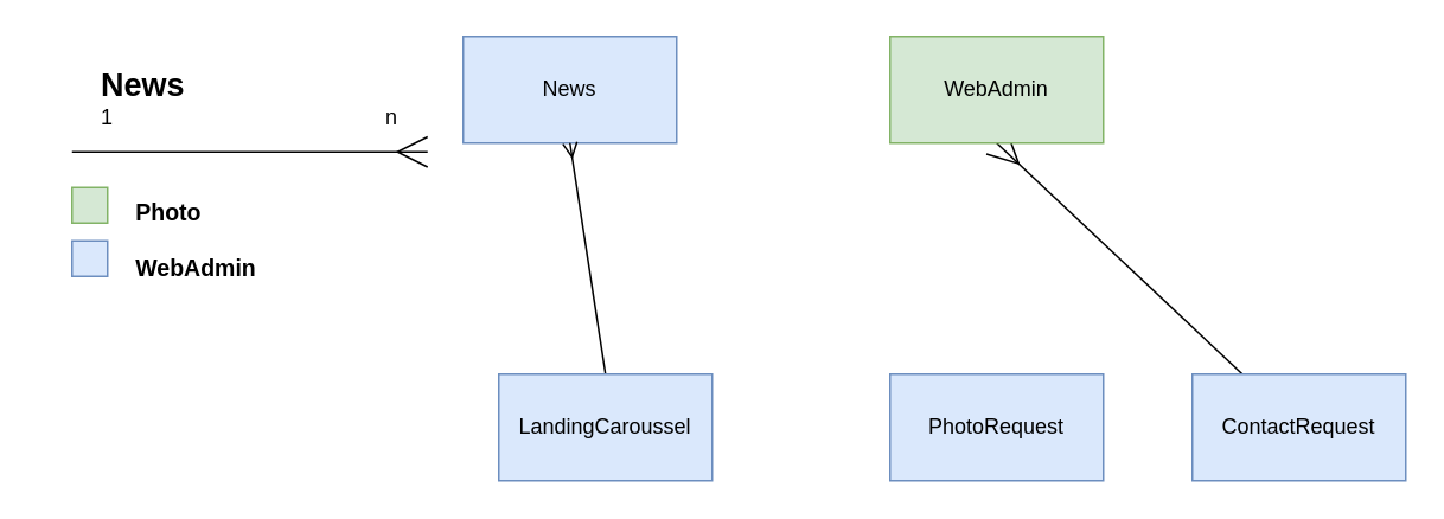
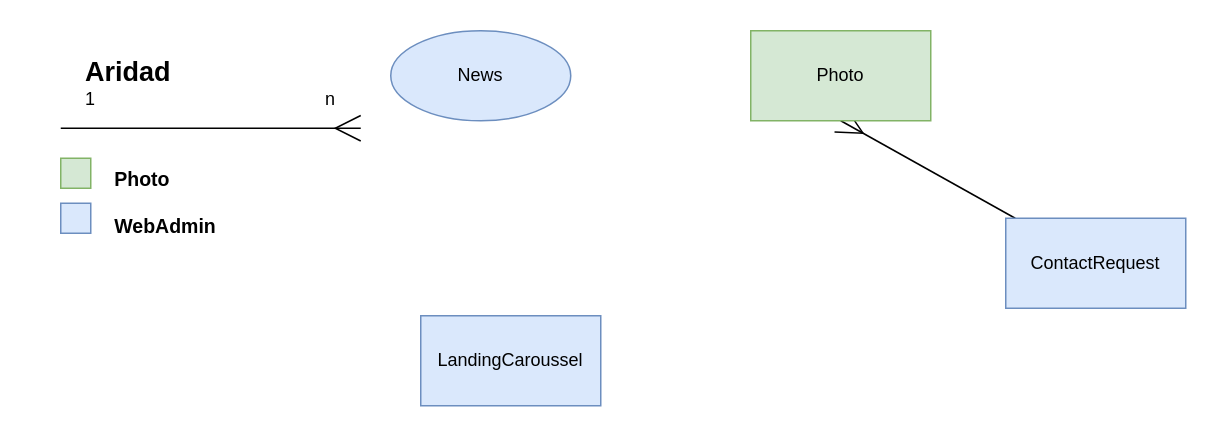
  <mxCell id="0" />
  <mxCell id="1" parent="0" />
  <mxCell id="2" style="rounded=0;orthogonalLoop=1;jettySize=auto;html=1;exitX=0.5;exitY=1;exitDx=0;exitDy=0;startArrow=ERmany;startFill=0;endArrow=none;endFill=0;endSize=15;startSize=15;" edge="1" parent="1" source="3" target="11"><mxGeometry relative="1" as="geometry" /></mxCell>
- <mxCell id="3" value="WebAdmin" style="rounded=0;whiteSpace=wrap;html=1;fillColor=#d5e8d4;strokeColor=#82b366;" vertex="1" parent="1"><mxGeometry x="500" y="20" width="120" height="60" as="geometry" /></mxCell>
- <mxCell id="4" value="&lt;div&gt;News&lt;/div&gt;" style="rounded=0;whiteSpace=wrap;html=1;fillColor=#dae8fc;strokeColor=#6c8ebf;" vertex="1" parent="1"><mxGeometry x="260" y="20" width="120" height="60" as="geometry" /></mxCell>
- <mxCell id="5" value="PhotoRequest" style="rounded=0;whiteSpace=wrap;html=1;fillColor=#dae8fc;strokeColor=#6c8ebf;" vertex="1" parent="1"><mxGeometry x="500" y="210" width="120" height="60" as="geometry" /></mxCell>
+ <mxCell id="3" value="Photo" style="rounded=0;whiteSpace=wrap;html=1;fillColor=#d5e8d4;strokeColor=#82b366;" vertex="1" parent="1"><mxGeometry x="500" y="20" width="120" height="60" as="geometry" /></mxCell>
+ <mxCell id="4" value="&lt;div&gt;News&lt;/div&gt;" style="ellipse;whiteSpace=wrap;html=1;fillColor=#dae8fc;strokeColor=#6c8ebf;" vertex="1" parent="1"><mxGeometry x="260" y="20" width="120" height="60" as="geometry" /></mxCell>
  <mxCell id="6" value="" style="endArrow=ERmany;html=1;endFill=0;endSize=15;startSize=15;" edge="1" parent="1"><mxGeometry width="50" height="50" relative="1" as="geometry"><mxPoint x="40" y="85" as="sourcePoint" /><mxPoint x="240" y="85" as="targetPoint" /></mxGeometry></mxCell>
- <mxCell id="7" value="&lt;div align=&quot;left&quot;&gt;&lt;font size=&quot;1&quot;&gt;&lt;b style=&quot;font-size: 18px&quot;&gt;News&lt;/b&gt;&lt;/font&gt;&lt;/div&gt;&lt;div&gt;1&amp;nbsp;&amp;nbsp;&amp;nbsp;&amp;nbsp;&amp;nbsp;&amp;nbsp;&amp;nbsp;&amp;nbsp;&amp;nbsp;&amp;nbsp;&amp;nbsp;&amp;nbsp;&amp;nbsp;&amp;nbsp;&amp;nbsp;&amp;nbsp;&amp;nbsp;&amp;nbsp;&amp;nbsp;&amp;nbsp;&amp;nbsp;&amp;nbsp;&amp;nbsp;&amp;nbsp;&amp;nbsp;&amp;nbsp;&amp;nbsp;&amp;nbsp;&amp;nbsp;&amp;nbsp;&amp;nbsp;&amp;nbsp;&amp;nbsp;&amp;nbsp;&amp;nbsp;&amp;nbsp;&amp;nbsp;&amp;nbsp;&amp;nbsp;&amp;nbsp;&amp;nbsp;&amp;nbsp;&amp;nbsp;&amp;nbsp;&amp;nbsp; n&lt;br&gt;&lt;/div&gt;" style="text;html=1;strokeColor=none;fillColor=none;align=center;verticalAlign=middle;whiteSpace=wrap;rounded=0;" vertex="1" parent="1"><mxGeometry x="20" y="45" width="240" height="20" as="geometry" /></mxCell>
+ <mxCell id="7" value="&lt;div align=&quot;left&quot;&gt;&lt;font size=&quot;1&quot;&gt;&lt;b style=&quot;font-size: 18px&quot;&gt;Aridad&lt;/b&gt;&lt;/font&gt;&lt;/div&gt;&lt;div&gt;1&amp;nbsp;&amp;nbsp;&amp;nbsp;&amp;nbsp;&amp;nbsp;&amp;nbsp;&amp;nbsp;&amp;nbsp;&amp;nbsp;&amp;nbsp;&amp;nbsp;&amp;nbsp;&amp;nbsp;&amp;nbsp;&amp;nbsp;&amp;nbsp;&amp;nbsp;&amp;nbsp;&amp;nbsp;&amp;nbsp;&amp;nbsp;&amp;nbsp;&amp;nbsp;&amp;nbsp;&amp;nbsp;&amp;nbsp;&amp;nbsp;&amp;nbsp;&amp;nbsp;&amp;nbsp;&amp;nbsp;&amp;nbsp;&amp;nbsp;&amp;nbsp;&amp;nbsp;&amp;nbsp;&amp;nbsp;&amp;nbsp;&amp;nbsp;&amp;nbsp;&amp;nbsp;&amp;nbsp;&amp;nbsp;&amp;nbsp;&amp;nbsp; n&lt;br&gt;&lt;/div&gt;" style="text;html=1;strokeColor=none;fillColor=none;align=center;verticalAlign=middle;whiteSpace=wrap;rounded=0;" vertex="1" parent="1"><mxGeometry x="20" y="45" width="240" height="20" as="geometry" /></mxCell>
  <mxCell id="8" value="" style="rounded=0;whiteSpace=wrap;html=1;fillColor=#d5e8d4;strokeColor=#82b366;" vertex="1" parent="1"><mxGeometry x="40" y="105" width="20" height="20" as="geometry" /></mxCell>
  <mxCell id="9" value="" style="rounded=0;whiteSpace=wrap;html=1;fillColor=#dae8fc;strokeColor=#6c8ebf;" vertex="1" parent="1"><mxGeometry x="40" y="135" width="20" height="20" as="geometry" /></mxCell>
  <mxCell id="10" value="&lt;div style=&quot;font-size: 13px&quot; align=&quot;left&quot;&gt;&lt;font style=&quot;font-size: 13px&quot;&gt;&lt;b&gt;Photo&lt;/b&gt;&lt;/font&gt;&lt;/div&gt;&lt;div style=&quot;font-size: 13px&quot; align=&quot;left&quot;&gt;&lt;font style=&quot;font-size: 13px&quot;&gt;&lt;b&gt;&lt;br&gt;&lt;/b&gt;&lt;/font&gt;&lt;/div&gt;&lt;div style=&quot;font-size: 13px&quot; align=&quot;left&quot;&gt;&lt;font style=&quot;font-size: 13px&quot;&gt;&lt;b&gt;WebAdmin&lt;br&gt;&lt;/b&gt;&lt;/font&gt;&lt;/div&gt;" style="text;html=1;strokeColor=none;fillColor=none;align=center;verticalAlign=middle;whiteSpace=wrap;rounded=0;" vertex="1" parent="1"><mxGeometry x="90" y="125" width="40" height="20" as="geometry" /></mxCell>
- <mxCell id="11" value="ContactRequest" style="rounded=0;whiteSpace=wrap;html=1;fillColor=#dae8fc;strokeColor=#6c8ebf;" vertex="1" parent="1"><mxGeometry x="670" y="210" width="120" height="60" as="geometry" /></mxCell>
- <mxCell id="12" style="edgeStyle=none;rounded=0;orthogonalLoop=1;jettySize=auto;html=1;exitX=0.5;exitY=0;exitDx=0;exitDy=0;entryX=0.5;entryY=1;entryDx=0;entryDy=0;endArrow=ERmany;endFill=0;" edge="1" parent="1" source="13" target="4"><mxGeometry relative="1" as="geometry" /></mxCell>
+ <mxCell id="11" value="ContactRequest" style="rounded=0;whiteSpace=wrap;html=1;fillColor=#dae8fc;strokeColor=#6c8ebf;" vertex="1" parent="1"><mxGeometry x="670" y="145" width="120" height="60" as="geometry" /></mxCell>
  <mxCell id="13" value="LandingCaroussel" style="rounded=0;whiteSpace=wrap;html=1;fillColor=#dae8fc;strokeColor=#6c8ebf;" vertex="1" parent="1"><mxGeometry x="280" y="210" width="120" height="60" as="geometry" /></mxCell>
